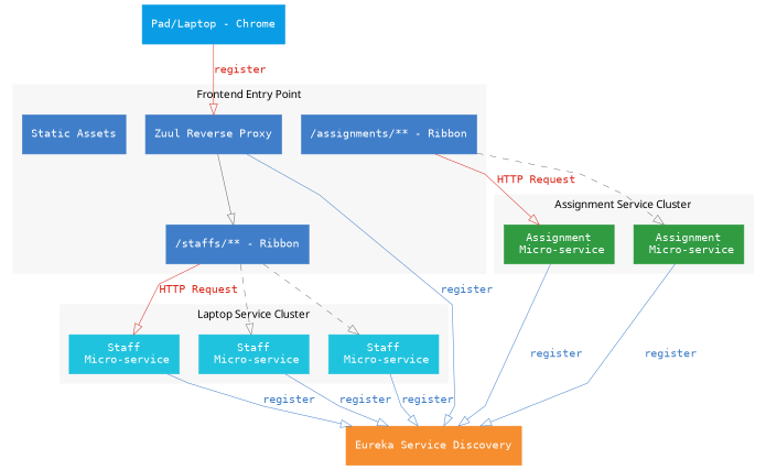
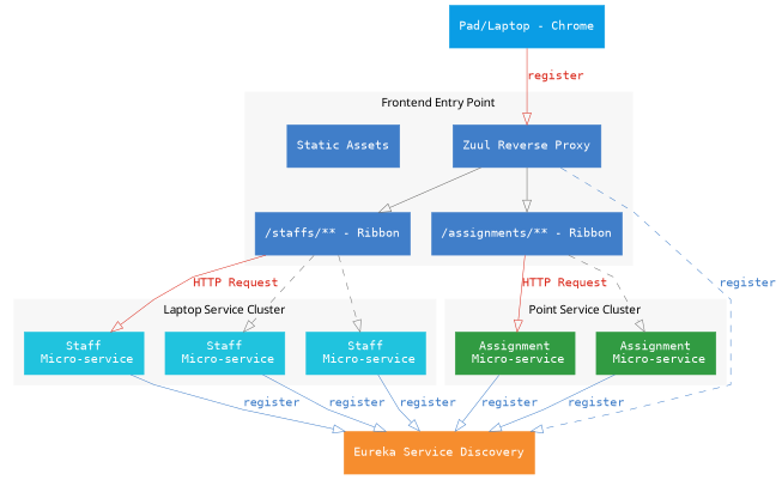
  digraph {
    dir=LR
    fontname="Microsoft YaHei"
    fontsize=10
    splines=compound
    node [color="#407EC9" fontcolor="#ffffff" fontname=Consolas fontsize=10 penwidth=0.5 shape=record style=filled]
    edge [arrowhead=empty color="#407EC9" fontname=Consolas fontsize=10 penwidth=0.5 fontcolor="#407EC9"]
    n1 [label="Zuul Reverse Proxy"]
    n2 [label="/staffs/** - Ribbon"]
    n3 [label="/assignments/** - Ribbon"]
    n4 [label="Static Assets"]
    n5 [color="#20C3DE" label="Staff\n Micro-service"]
    n6 [color="#20C3DE" label="Staff\n Micro-service"]
    n7 [color="#20C3DE" label="Staff\n Micro-service"]
    n8 [color="#319B42" label="Assignment\n Micro-service"]
    n9 [color="#319B42" label="Assignment\n Micro-service"]
    n10 [color="#F68D2E" label="Eureka Service Discovery"]
    n11 [color="#0A9DE5" label="Pad/Laptop - Chrome"]
    subgraph cluster_1 {
      color="#F7F7F7"
      label="Frontend Entry Point"
      style=filled
      n1
      n2
      n3
      n4
    }
    subgraph cluster_2 {
      color="#F7F7F7"
      label="Laptop Service Cluster"
      style=filled
      n5
      n6
      n7
    }
    subgraph cluster_3 {
      color="#F7F7F7"
-     label="Assignment Service Cluster"
+     label="Point Service Cluster"
      style=filled
      n8
      n9
    }
    n1 -> n2 [color="#636260" fontcolor=""]
-   n1 -> n10 [label=register]
+   n1 -> n3 [color="#636260" fontcolor=""]
+   n1 -> n10 [label=register style=dashed]
    n2 -> n5 [color="#DA291C" fontcolor="#DA291C" label="HTTP Request"]
    n2 -> n6 [color="#707070" style=dashed fontcolor=""]
    n2 -> n7 [color="#707070" style=dashed fontcolor=""]
    n3 -> n8 [color="#DA291C" fontcolor="#DA291C" label="HTTP Request"]
    n3 -> n9 [color="#707070" style=dashed fontcolor=""]
    n5 -> n10 [label=register]
    n6 -> n10 [label=register]
    n7 -> n10 [label=register]
    n8 -> n10 [label=register]
    n9 -> n10 [label=register]
    n11 -> n1 [color="#DA291C" fontcolor="#DA291C" label=register]
  }
